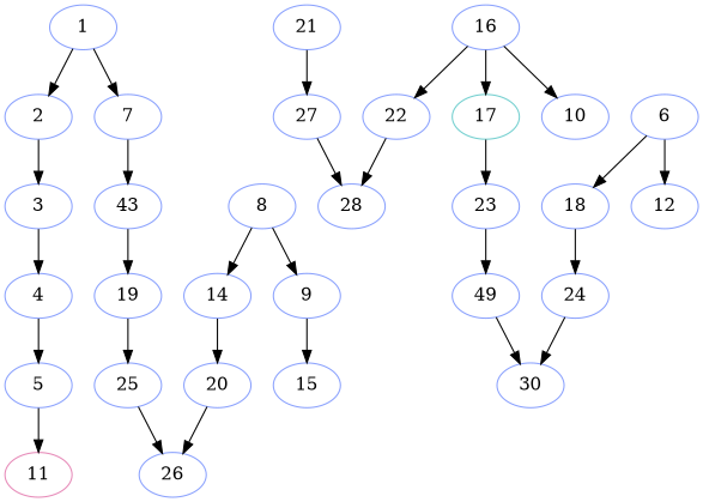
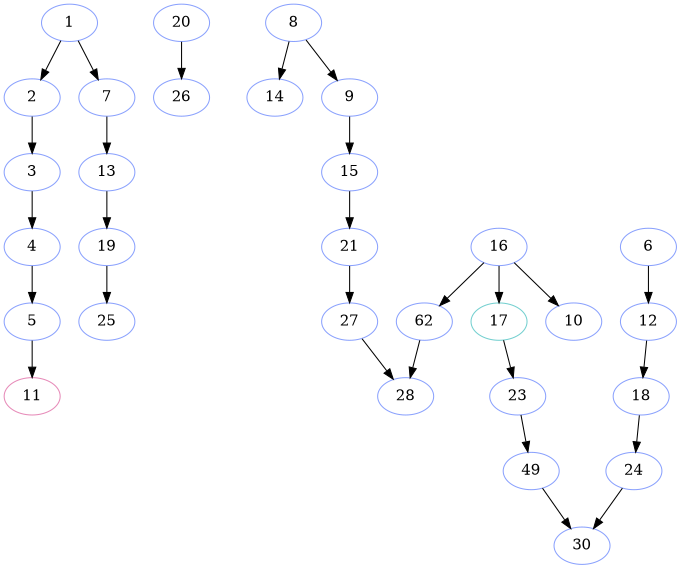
  digraph {
    node [color="#8aa1fd"]
    edge [color=black]
    11 [color="#e68ab8"]
    5
    4
    3
    2
    1
    7
-   13 [label=43]
+   13
    19
    25
    26
    20
    14
    8
    9
    15
    21
    27
    28
-   22
+   22 [label=62]
    16
    17 [color="#73cfcf"]
    10
    23
    n25 [label=49]
    30
    24
    18
    12
    6
    5 -> 11
    4 -> 5
    3 -> 4
    2 -> 3
    1 -> 2
    1 -> 7
    7 -> 13
    13 -> 19
    19 -> 25
-   25 -> 26
    20 -> 26
-   14 -> 20
    8 -> 14
    8 -> 9
    9 -> 15
+   15 -> 21
    21 -> 27
    27 -> 28
    22 -> 28
    16 -> 22
    16 -> 17
    16 -> 10
    17 -> 23
    23 -> n25
    n25 -> 30
    24 -> 30
    18 -> 24
-   6 -> 18
+   12 -> 18
    6 -> 12
  }
